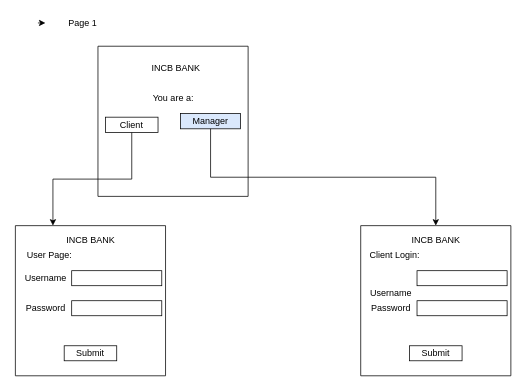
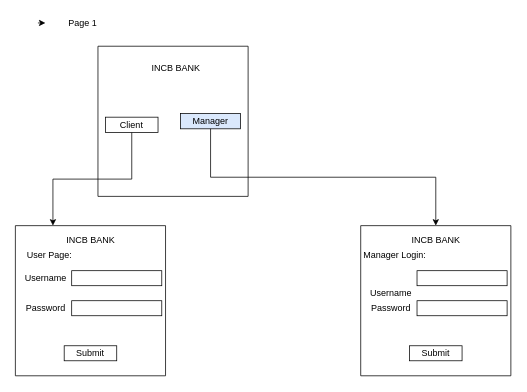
  <mxCell id="0" />
  <mxCell id="1" parent="0" />
  <mxCell id="2" value="" style="swimlane;startSize=0;" vertex="1" parent="1"><mxGeometry x="130" y="61" width="200" height="200" as="geometry" /></mxCell>
  <mxCell id="3" value="INCB BANK" style="text;html=1;strokeColor=none;fillColor=none;align=center;verticalAlign=middle;whiteSpace=wrap;rounded=0;" vertex="1" parent="2"><mxGeometry x="39" y="10" width="130" height="40" as="geometry" /></mxCell>
  <mxCell id="4" value="Client" style="whiteSpace=wrap;html=1;" vertex="1" parent="2"><mxGeometry x="10" y="94.5" width="70" height="20.5" as="geometry" /></mxCell>
  <mxCell id="5" value="Manager" style="whiteSpace=wrap;html=1;fillColor=#dae8fc;" vertex="1" parent="2"><mxGeometry x="110" y="89.5" width="80" height="20.5" as="geometry" /></mxCell>
  <mxCell id="6" style="edgeStyle=orthogonalEdgeStyle;rounded=0;orthogonalLoop=1;jettySize=auto;html=1;exitX=0.5;exitY=1;exitDx=0;exitDy=0;" edge="1" parent="1"><mxGeometry relative="1" as="geometry"><mxPoint x="50" y="30" as="sourcePoint" /><mxPoint x="60" y="30" as="targetPoint" /></mxGeometry></mxCell>
  <mxCell id="7" value="Page 1" style="text;html=1;strokeColor=none;fillColor=none;align=center;verticalAlign=middle;whiteSpace=wrap;rounded=0;" vertex="1" parent="1"><mxGeometry x="85" y="20" width="50" height="20" as="geometry" /></mxCell>
  <mxCell id="8" value="" style="swimlane;startSize=0;" vertex="1" parent="1"><mxGeometry y="300" width="200" height="200" as="geometry" x="20" /></mxCell>
  <mxCell id="9" value="" style="whiteSpace=wrap;html=1;" vertex="1" parent="8"><mxGeometry x="75" y="60" width="120" height="20" as="geometry" /></mxCell>
  <mxCell id="10" value="" style="whiteSpace=wrap;html=1;" vertex="1" parent="8"><mxGeometry x="75" y="100" width="120" height="20" as="geometry" /></mxCell>
  <mxCell id="11" value="Submit" style="whiteSpace=wrap;html=1;" vertex="1" parent="8"><mxGeometry x="65" y="160" width="70" height="20" as="geometry" /></mxCell>
  <mxCell id="12" value="Password" style="text;html=1;align=center;verticalAlign=middle;resizable=0;points=[];autosize=1;strokeColor=none;fillColor=none;" vertex="1" parent="8"><mxGeometry x="5" y="100" width="70" height="20" as="geometry" /></mxCell>
  <mxCell id="13" value="INCB BANK" style="text;html=1;align=center;verticalAlign=middle;resizable=0;points=[];autosize=1;strokeColor=none;fillColor=none;" vertex="1" parent="8"><mxGeometry x="60" y="10" width="80" height="20" as="geometry" /></mxCell>
  <mxCell id="14" value="User Page:" style="text;html=1;align=center;verticalAlign=middle;resizable=0;points=[];autosize=1;strokeColor=none;fillColor=none;" vertex="1" parent="8"><mxGeometry x="5" y="30" width="80" height="20" as="geometry" /></mxCell>
  <mxCell id="15" value="Username" style="text;html=1;align=center;verticalAlign=middle;resizable=0;points=[];autosize=1;strokeColor=none;fillColor=none;" vertex="1" parent="1"><mxGeometry x="25" y="360" width="70" height="20" as="geometry" /></mxCell>
- <mxCell id="16" value="You are a:" style="text;html=1;align=center;verticalAlign=middle;resizable=0;points=[];autosize=1;strokeColor=none;fillColor=none;" vertex="1" parent="1"><mxGeometry x="195" y="120" width="70" height="20" as="geometry" /></mxCell>
  <mxCell id="17" style="edgeStyle=orthogonalEdgeStyle;rounded=0;orthogonalLoop=1;jettySize=auto;html=1;exitX=0.5;exitY=1;exitDx=0;exitDy=0;entryX=0.25;entryY=0;entryDx=0;entryDy=0;" edge="1" parent="1" source="4" target="8"><mxGeometry relative="1" as="geometry" /></mxCell>
  <mxCell id="18" value="" style="swimlane;startSize=0;" vertex="1" parent="1"><mxGeometry x="480" y="300" width="200" height="200" as="geometry" /></mxCell>
  <mxCell id="19" value="" style="whiteSpace=wrap;html=1;" vertex="1" parent="18"><mxGeometry x="75" y="60" width="120" height="20" as="geometry" /></mxCell>
  <mxCell id="20" value="" style="whiteSpace=wrap;html=1;" vertex="1" parent="18"><mxGeometry x="75" y="100" width="120" height="20" as="geometry" /></mxCell>
  <mxCell id="21" value="Submit" style="whiteSpace=wrap;html=1;" vertex="1" parent="18"><mxGeometry x="65" y="160" width="70" height="20" as="geometry" /></mxCell>
  <mxCell id="22" value="Password" style="text;html=1;align=center;verticalAlign=middle;resizable=0;points=[];autosize=1;strokeColor=none;fillColor=none;" vertex="1" parent="18"><mxGeometry x="5" y="100" width="70" height="20" as="geometry" /></mxCell>
  <mxCell id="23" value="INCB BANK" style="text;html=1;align=center;verticalAlign=middle;resizable=0;points=[];autosize=1;strokeColor=none;fillColor=none;" vertex="1" parent="18"><mxGeometry x="60" y="10" width="80" height="20" as="geometry" /></mxCell>
- <mxCell id="24" value="Client Login:" style="text;html=1;align=center;verticalAlign=middle;resizable=0;points=[];autosize=1;strokeColor=none;fillColor=none;" vertex="1" parent="18"><mxGeometry x="-5" y="30" width="100" height="20" as="geometry" /></mxCell>
+ <mxCell id="24" value="Manager Login:" style="text;html=1;align=center;verticalAlign=middle;resizable=0;points=[];autosize=1;strokeColor=none;fillColor=none;" vertex="1" parent="18"><mxGeometry x="-5" y="30" width="100" height="20" as="geometry" /></mxCell>
  <mxCell id="25" value="Username" style="text;html=1;align=center;verticalAlign=middle;resizable=0;points=[];autosize=1;strokeColor=none;fillColor=none;" vertex="1" parent="1"><mxGeometry x="485" y="380" width="70" height="20" as="geometry" /></mxCell>
  <mxCell id="26" style="edgeStyle=orthogonalEdgeStyle;rounded=0;orthogonalLoop=1;jettySize=auto;html=1;exitX=0.5;exitY=1;exitDx=0;exitDy=0;entryX=0.5;entryY=0;entryDx=0;entryDy=0;" edge="1" parent="1" source="5" target="18"><mxGeometry relative="1" as="geometry" /></mxCell>
